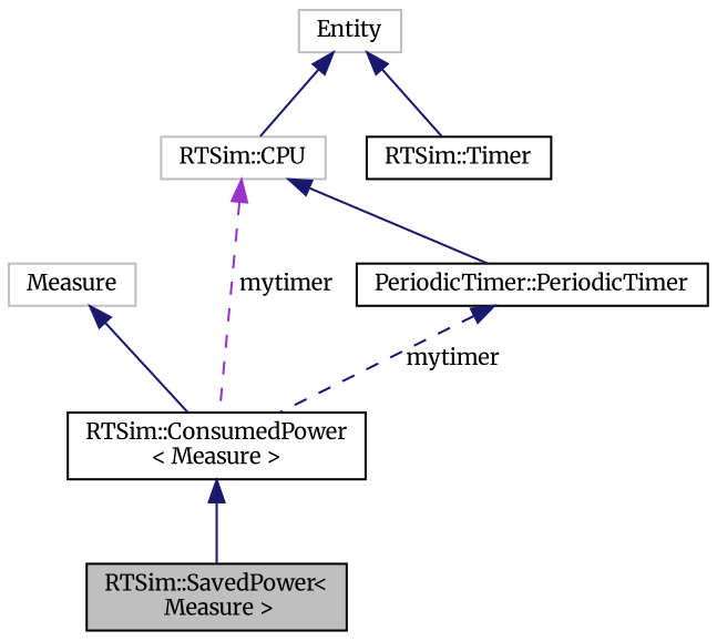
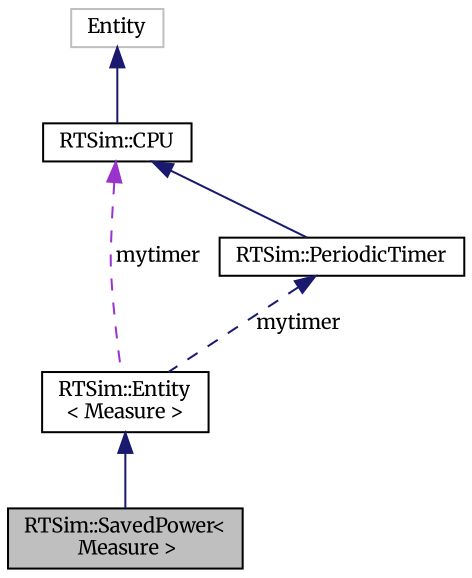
  digraph {
    fontname=Merriweather
    node [color=black fillcolor=white fontname=Merriweather fontsize=10 shape=record style=filled]
    edge [color=midnightblue dir=back fontname=Merriweather fontsize=10 labelfontname=Helvetica labelfontsize=10 style=solid]
    n1 [fillcolor=grey75 fontcolor=black height=0.2 label="RTSim::SavedPower\<\l Measure \>" width=0.4]
-   n2 [height=0.2 label="RTSim::ConsumedPower\l\< Measure \>" width=0.4]
-   n3 [color=grey75 height=0.2 label=Measure width=0.4]
-   n4 [color=grey75 height=0.2 label="RTSim::CPU" width=0.4]
-   n5 [height=0.2 label="PeriodicTimer::PeriodicTimer" width=0.4]
+   n2 [height=0.2 label="RTSim::Entity\l\< Measure \>" width=0.4]
+   n4 [height=0.2 label="RTSim::CPU" width=0.4]
+   n5 [height=0.2 label="RTSim::PeriodicTimer" width=0.4]
    n6 [color=grey75 height=0.2 label=Entity width=0.4]
-   n7 [height=0.2 label="RTSim::Timer" width=0.4]
    n2 -> n1
-   n3 -> n2
    n4 -> n2 [color=darkorchid3 label=" mytimer" style=dashed]
    n4 -> n5
    n5 -> n2 [label=" mytimer" style=dashed]
    n6 -> n4
-   n6 -> n7
  }
